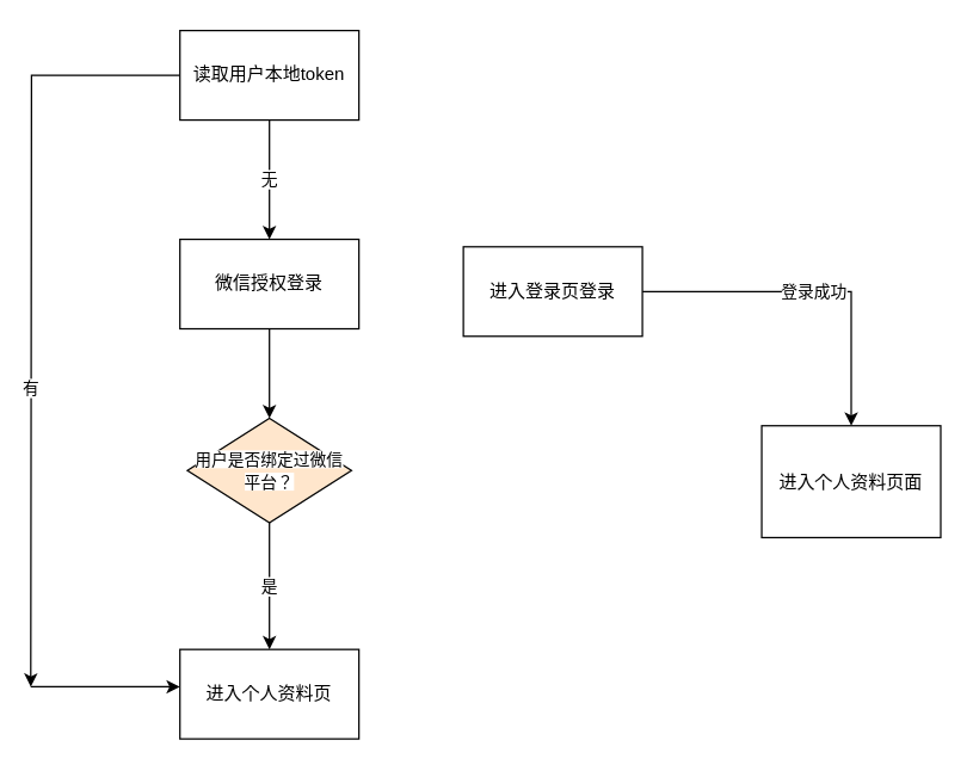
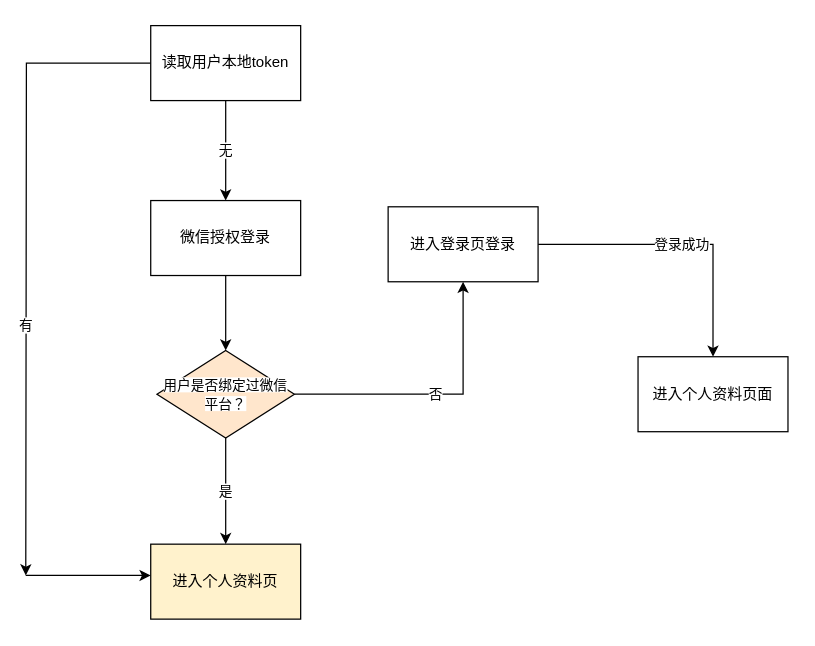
  <mxCell id="0" />
  <mxCell id="1" parent="0" />
  <mxCell id="2" value="" style="edgeStyle=orthogonalEdgeStyle;rounded=0;orthogonalLoop=1;jettySize=auto;html=1;entryX=0.5;entryY=0;entryDx=0;entryDy=0;" parent="1" source="3" target="6" edge="1"><mxGeometry relative="1" as="geometry" /></mxCell>
  <mxCell id="3" value="微信授权登录" style="rounded=0;whiteSpace=wrap;html=1;" parent="1" vertex="1"><mxGeometry x="120" y="160" width="120" height="60" as="geometry" /></mxCell>
  <mxCell id="4" value="是" style="edgeStyle=orthogonalEdgeStyle;rounded=0;orthogonalLoop=1;jettySize=auto;html=1;" edge="1" parent="1" source="6" target="7"><mxGeometry relative="1" as="geometry"><Array as="points"><mxPoint x="180" y="390" /><mxPoint x="180" y="390" /></Array></mxGeometry></mxCell>
+ <mxCell id="5" value="否" style="edgeStyle=orthogonalEdgeStyle;rounded=0;orthogonalLoop=1;jettySize=auto;html=1;" edge="1" parent="1" source="6" target="9"><mxGeometry relative="1" as="geometry" /></mxCell>
  <mxCell id="6" value="&lt;span style=&quot;font-size: 11px ; background-color: rgb(255 , 255 , 255)&quot;&gt;用户是否绑定过微信平台？&lt;/span&gt;" style="rhombus;whiteSpace=wrap;html=1;fillColor=#ffe6cc;" parent="1" vertex="1"><mxGeometry x="125" y="280" width="110" height="70" as="geometry" /></mxCell>
- <mxCell id="7" value="进入个人资料页" style="whiteSpace=wrap;html=1;" vertex="1" parent="1"><mxGeometry x="120" y="435" width="120" height="60" as="geometry" /></mxCell>
+ <mxCell id="7" value="进入个人资料页" style="whiteSpace=wrap;html=1;fillColor=#fff2cc;" vertex="1" parent="1"><mxGeometry x="120" y="435" width="120" height="60" as="geometry" /></mxCell>
  <mxCell id="8" value="登录成功" style="edgeStyle=orthogonalEdgeStyle;rounded=0;orthogonalLoop=1;jettySize=auto;html=1;" edge="1" parent="1" source="9" target="10"><mxGeometry relative="1" as="geometry" /></mxCell>
  <mxCell id="9" value="进入登录页登录" style="whiteSpace=wrap;html=1;" vertex="1" parent="1"><mxGeometry x="310" y="165" width="120" height="60" as="geometry" /></mxCell>
- <mxCell id="10" value="进入个人资料页面" style="whiteSpace=wrap;html=1;" vertex="1" parent="1"><mxGeometry x="510" y="285" width="120" height="75" as="geometry" /></mxCell>
+ <mxCell id="10" value="进入个人资料页面" style="whiteSpace=wrap;html=1;" vertex="1" parent="1"><mxGeometry x="510" y="285" width="120" height="60" as="geometry" /></mxCell>
  <mxCell id="11" value="无" style="edgeStyle=orthogonalEdgeStyle;rounded=0;orthogonalLoop=1;jettySize=auto;html=1;entryX=0.5;entryY=0;entryDx=0;entryDy=0;" edge="1" parent="1" source="13" target="3"><mxGeometry relative="1" as="geometry" /></mxCell>
  <mxCell id="12" value="有" style="edgeStyle=orthogonalEdgeStyle;rounded=0;orthogonalLoop=1;jettySize=auto;html=1;" edge="1" parent="1" source="13"><mxGeometry x="0.216" relative="1" as="geometry"><mxPoint x="20" y="460" as="targetPoint" /><mxPoint as="offset" /></mxGeometry></mxCell>
  <mxCell id="13" value="读取用户本地token" style="whiteSpace=wrap;html=1;rounded=0;" vertex="1" parent="1"><mxGeometry x="120" y="20" width="120" height="60" as="geometry" /></mxCell>
  <mxCell id="14" value="" style="endArrow=classic;html=1;" edge="1" parent="1"><mxGeometry relative="1" as="geometry"><mxPoint x="20" y="460" as="sourcePoint" /><mxPoint x="120" y="460" as="targetPoint" /></mxGeometry></mxCell>
